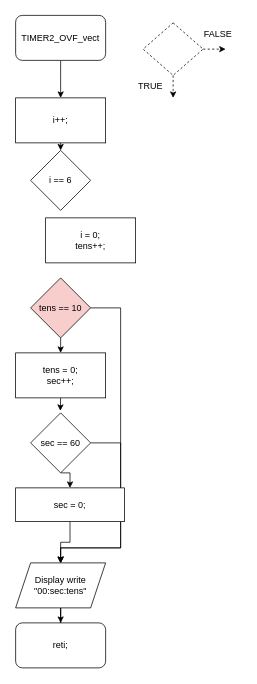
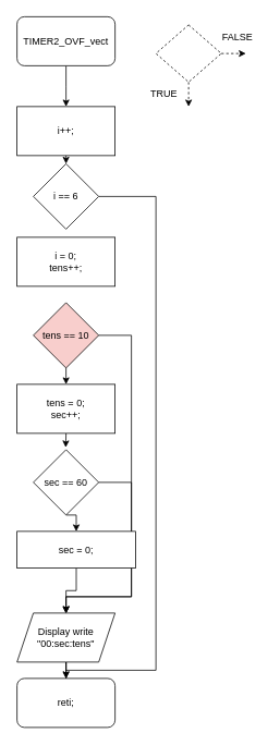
  <mxCell id="0" />
  <mxCell id="1" parent="0" />
  <mxCell id="2" style="edgeStyle=orthogonalEdgeStyle;rounded=0;orthogonalLoop=1;jettySize=auto;html=1;" edge="1" parent="1" source="3"><mxGeometry relative="1" as="geometry"><mxPoint x="80" y="130" as="targetPoint" /></mxGeometry></mxCell>
  <mxCell id="3" value="TIMER2_OVF_vect" style="rounded=1;whiteSpace=wrap;html=1;" vertex="1" parent="1"><mxGeometry x="20" y="20" width="120" height="60" as="geometry" /></mxCell>
+ <mxCell id="4" style="edgeStyle=orthogonalEdgeStyle;rounded=0;orthogonalLoop=1;jettySize=auto;html=1;entryX=0.5;entryY=0;entryDx=0;entryDy=0;" edge="1" parent="1" source="5" target="21"><mxGeometry relative="1" as="geometry"><Array as="points"><mxPoint x="190" y="240" /><mxPoint x="190" y="820" /><mxPoint x="80" y="820" /></Array></mxGeometry></mxCell>
  <mxCell id="5" value="i == 6" style="rhombus;whiteSpace=wrap;html=1;" vertex="1" parent="1"><mxGeometry x="40" y="200" width="80" height="80" as="geometry" /></mxCell>
  <mxCell id="6" style="edgeStyle=orthogonalEdgeStyle;rounded=0;orthogonalLoop=1;jettySize=auto;html=1;exitX=0.5;exitY=1;exitDx=0;exitDy=0;entryX=0.5;entryY=0;entryDx=0;entryDy=0;" edge="1" parent="1" source="7" target="5"><mxGeometry relative="1" as="geometry" /></mxCell>
  <mxCell id="7" value="i++;" style="rounded=0;whiteSpace=wrap;html=1;" vertex="1" parent="1"><mxGeometry x="20" y="130" width="120" height="60" as="geometry" /></mxCell>
- <mxCell id="8" value="i = 0;&lt;br&gt;tens++;" style="rounded=0;whiteSpace=wrap;html=1;" vertex="1" parent="1"><mxGeometry x="60" y="290" width="120" height="60" as="geometry" /></mxCell>
+ <mxCell id="8" value="i = 0;&lt;br&gt;tens++;" style="rounded=0;whiteSpace=wrap;html=1;" vertex="1" parent="1"><mxGeometry x="20" y="290" width="120" height="60" as="geometry" /></mxCell>
  <mxCell id="9" style="edgeStyle=orthogonalEdgeStyle;rounded=0;orthogonalLoop=1;jettySize=auto;html=1;exitX=0.5;exitY=1;exitDx=0;exitDy=0;entryX=0.5;entryY=0;entryDx=0;entryDy=0;" edge="1" parent="1" source="11" target="13"><mxGeometry relative="1" as="geometry" /></mxCell>
  <mxCell id="10" style="edgeStyle=orthogonalEdgeStyle;rounded=0;orthogonalLoop=1;jettySize=auto;html=1;exitX=1;exitY=0.5;exitDx=0;exitDy=0;" edge="1" parent="1" source="11"><mxGeometry relative="1" as="geometry"><mxPoint x="80" y="750.571" as="targetPoint" /><Array as="points"><mxPoint x="160" y="410" /><mxPoint x="160" y="730" /><mxPoint x="80" y="730" /></Array></mxGeometry></mxCell>
  <mxCell id="11" value="tens == 10" style="rhombus;whiteSpace=wrap;html=1;fillColor=#f8cecc;" vertex="1" parent="1"><mxGeometry x="40" y="370" width="80" height="80" as="geometry" /></mxCell>
  <mxCell id="12" style="edgeStyle=orthogonalEdgeStyle;rounded=0;orthogonalLoop=1;jettySize=auto;html=1;exitX=0.5;exitY=1;exitDx=0;exitDy=0;entryX=0.495;entryY=-0.035;entryDx=0;entryDy=0;entryPerimeter=0;" edge="1" parent="1" source="13" target="16"><mxGeometry relative="1" as="geometry" /></mxCell>
  <mxCell id="13" value="tens = 0;&lt;br&gt;sec++;" style="rounded=0;whiteSpace=wrap;html=1;" vertex="1" parent="1"><mxGeometry x="20" y="470" width="120" height="60" as="geometry" /></mxCell>
  <mxCell id="14" style="edgeStyle=orthogonalEdgeStyle;rounded=0;orthogonalLoop=1;jettySize=auto;html=1;exitX=0.5;exitY=1;exitDx=0;exitDy=0;entryX=0.5;entryY=0;entryDx=0;entryDy=0;" edge="1" parent="1" source="16" target="18"><mxGeometry relative="1" as="geometry" /></mxCell>
  <mxCell id="15" style="edgeStyle=orthogonalEdgeStyle;rounded=0;orthogonalLoop=1;jettySize=auto;html=1;exitX=1;exitY=0.5;exitDx=0;exitDy=0;entryX=0.5;entryY=0;entryDx=0;entryDy=0;" edge="1" parent="1" source="16" target="20"><mxGeometry relative="1" as="geometry"><Array as="points"><mxPoint x="160" y="590" /><mxPoint x="160" y="730" /><mxPoint x="80" y="730" /></Array></mxGeometry></mxCell>
  <mxCell id="16" value="sec == 60" style="rhombus;whiteSpace=wrap;html=1;" vertex="1" parent="1"><mxGeometry x="40" y="550" width="80" height="80" as="geometry" /></mxCell>
  <mxCell id="17" style="edgeStyle=orthogonalEdgeStyle;rounded=0;orthogonalLoop=1;jettySize=auto;html=1;exitX=0.5;exitY=1;exitDx=0;exitDy=0;entryX=0.5;entryY=0;entryDx=0;entryDy=0;" edge="1" parent="1" source="18" target="20"><mxGeometry relative="1" as="geometry" /></mxCell>
  <mxCell id="18" value="sec = 0;" style="rounded=0;whiteSpace=wrap;html=1;" vertex="1" parent="1"><mxGeometry x="20" y="650" width="145" height="45" as="geometry" /></mxCell>
  <mxCell id="19" style="edgeStyle=orthogonalEdgeStyle;rounded=0;orthogonalLoop=1;jettySize=auto;html=1;exitX=0.5;exitY=1;exitDx=0;exitDy=0;" edge="1" parent="1" source="20" target="21"><mxGeometry relative="1" as="geometry" /></mxCell>
  <mxCell id="20" value="Display write&lt;br&gt;&quot;00:sec:tens&quot;" style="shape=parallelogram;perimeter=parallelogramPerimeter;whiteSpace=wrap;html=1;fixedSize=1;" vertex="1" parent="1"><mxGeometry x="20" y="750" width="120" height="60" as="geometry" /></mxCell>
  <mxCell id="21" value="reti;" style="rounded=1;whiteSpace=wrap;html=1;" vertex="1" parent="1"><mxGeometry x="20" y="830" width="120" height="60" as="geometry" /></mxCell>
  <mxCell id="22" style="edgeStyle=orthogonalEdgeStyle;rounded=0;orthogonalLoop=1;jettySize=auto;html=1;dashed=1;" edge="1" parent="1" source="24"><mxGeometry relative="1" as="geometry"><mxPoint x="230" y="130" as="targetPoint" /></mxGeometry></mxCell>
  <mxCell id="23" style="edgeStyle=orthogonalEdgeStyle;rounded=0;orthogonalLoop=1;jettySize=auto;html=1;dashed=1;" edge="1" parent="1" source="24"><mxGeometry relative="1" as="geometry"><mxPoint x="300" y="65" as="targetPoint" /></mxGeometry></mxCell>
  <mxCell id="24" value="" style="rhombus;whiteSpace=wrap;html=1;dashed=1;" vertex="1" parent="1"><mxGeometry x="190" y="30" width="80" height="70" as="geometry" /></mxCell>
  <mxCell id="25" value="TRUE" style="text;html=1;strokeColor=none;fillColor=none;align=center;verticalAlign=middle;whiteSpace=wrap;rounded=0;dashed=1;" vertex="1" parent="1"><mxGeometry x="170" y="100" width="60" height="30" as="geometry" /></mxCell>
  <mxCell id="26" value="FALSE" style="text;html=1;strokeColor=none;fillColor=none;align=center;verticalAlign=middle;whiteSpace=wrap;rounded=0;dashed=1;" vertex="1" parent="1"><mxGeometry x="260" y="30" width="60" height="30" as="geometry" /></mxCell>
